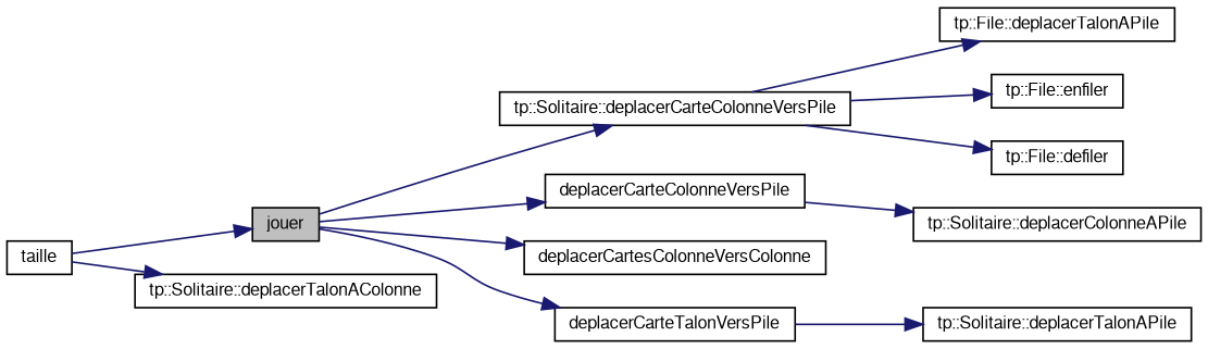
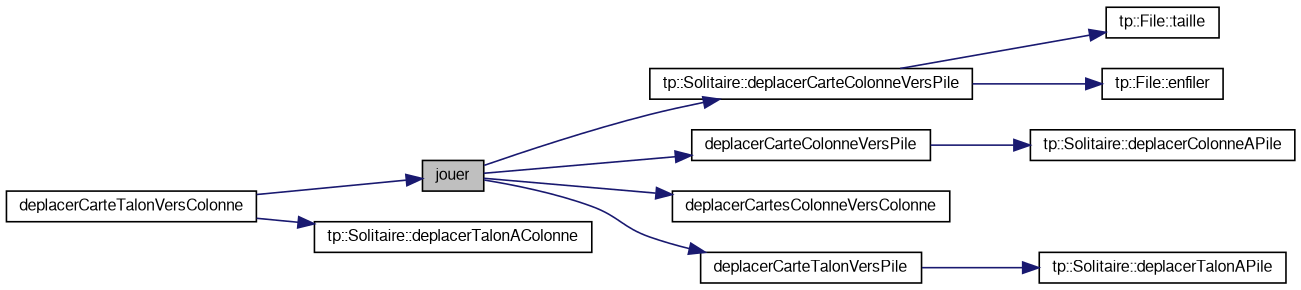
  digraph {
    rankdir=LR
    node [color=black fillcolor=white fontname=FreeSans fontsize=10 shape=record style=filled]
    edge [color=midnightblue fontname=FreeSans fontsize=10 labelfontname=FreeSans labelfontsize=10 style=solid]
    n1 [fillcolor=grey75 fontcolor=black height=0.2 label=jouer width=0.4]
    n2 [height=0.2 label="tp::Solitaire::deplacerCarteColonneVersPile" width=0.4]
    n3 [height=0.2 label=deplacerCarteColonneVersPile width=0.4]
    n4 [height=0.2 label=deplacerCartesColonneVersColonne width=0.4]
    n5 [height=0.2 label=deplacerCarteTalonVersPile width=0.4]
-   n6 [height=0.2 label="tp::File::deplacerTalonAPile" width=0.4]
+   n6 [height=0.2 label="tp::File::taille" width=0.4]
    n7 [height=0.2 label="tp::File::enfiler" width=0.4]
-   n8 [height=0.2 label="tp::File::defiler" width=0.4]
    n9 [height=0.2 label="tp::Solitaire::deplacerColonneAPile" width=0.4]
-   n10 [height=0.2 label=taille width=0.4]
+   n10 [height=0.2 label=deplacerCarteTalonVersColonne width=0.4]
    n11 [height=0.2 label="tp::Solitaire::deplacerTalonAColonne" width=0.4]
    n12 [height=0.2 label="tp::Solitaire::deplacerTalonAPile" width=0.4]
    n1 -> n2
    n1 -> n3
    n1 -> n4
    n1 -> n5
    n2 -> n6
    n2 -> n7
-   n2 -> n8
    n3 -> n9
    n5 -> n12
    n10 -> n1
    n10 -> n11
  }
